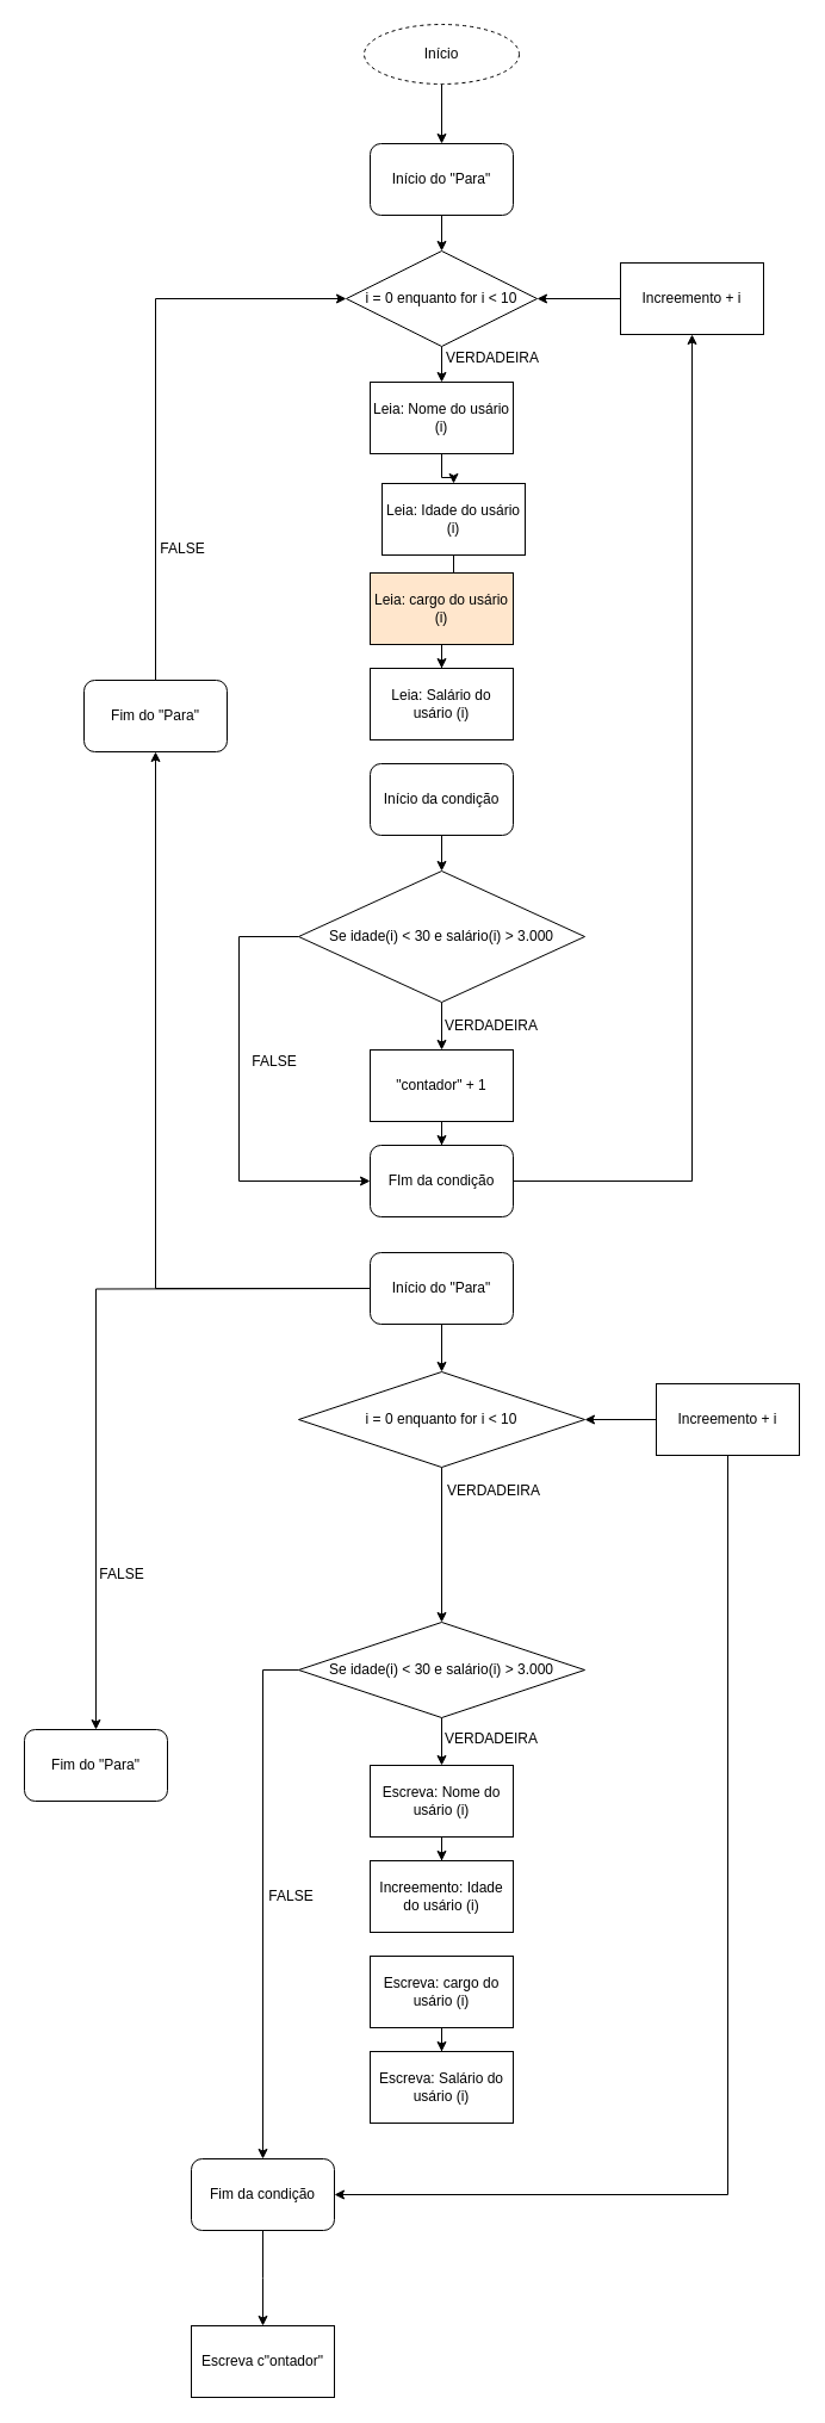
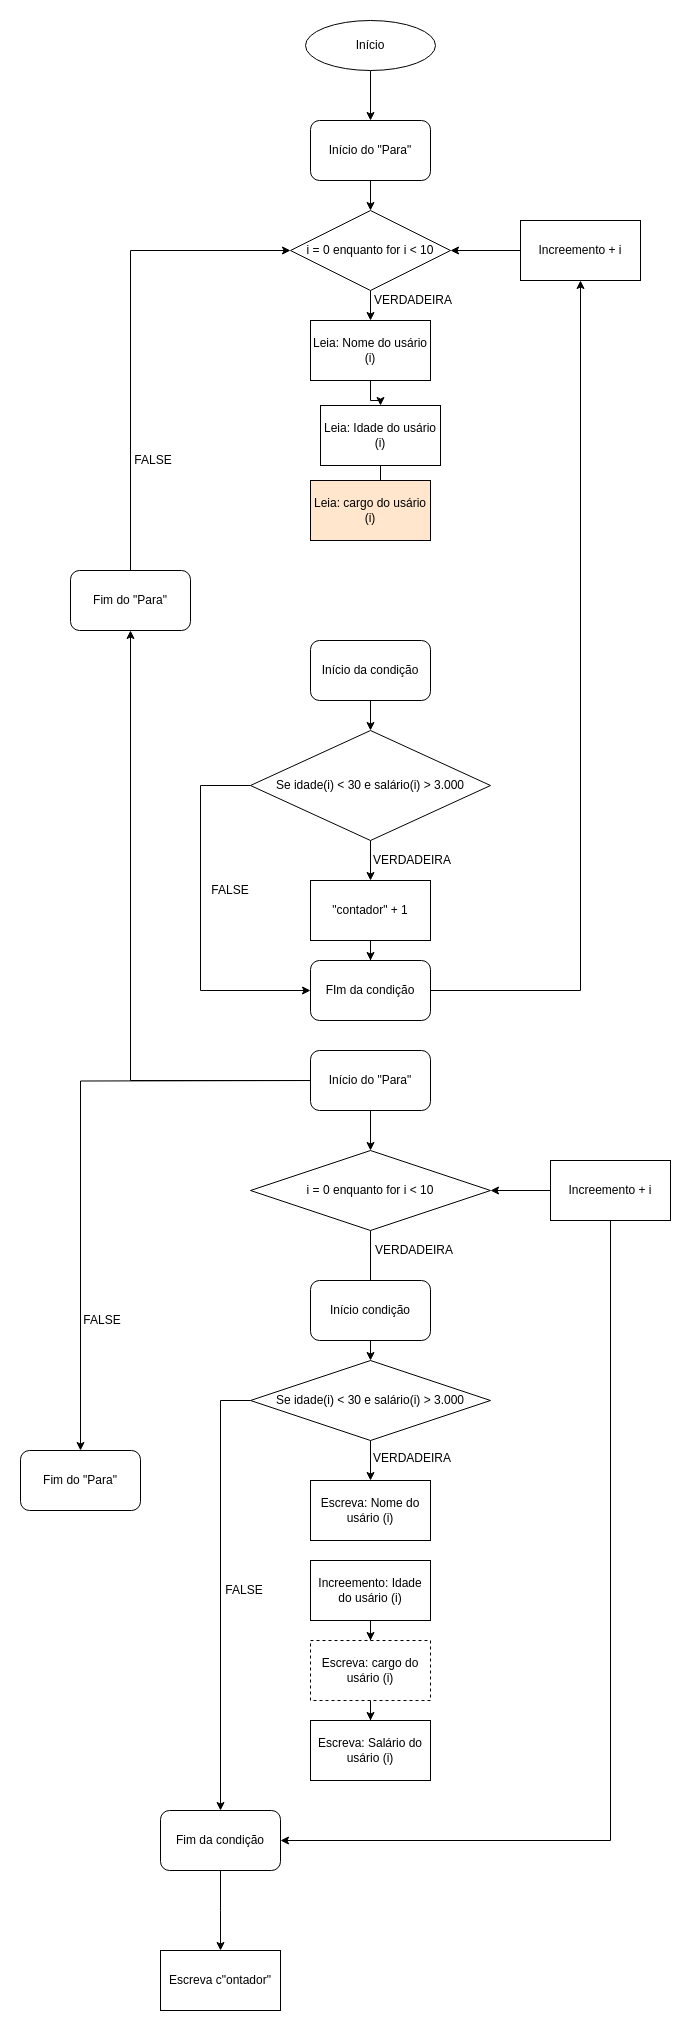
  <mxCell id="0" />
  <mxCell id="1" parent="0" />
  <mxCell id="2" style="edgeStyle=orthogonalEdgeStyle;rounded=0;orthogonalLoop=1;jettySize=auto;html=1;entryX=0.5;entryY=0;entryDx=0;entryDy=0;" edge="1" parent="1" source="3" target="55"><mxGeometry relative="1" as="geometry"><mxPoint x="370" y="100" as="targetPoint" /></mxGeometry></mxCell>
- <mxCell id="3" value="Início" style="ellipse;whiteSpace=wrap;html=1;dashed=1;" vertex="1" parent="1"><mxGeometry x="305" y="20" width="130" height="50" as="geometry" /></mxCell>
+ <mxCell id="3" value="Início" style="ellipse;whiteSpace=wrap;html=1;" vertex="1" parent="1"><mxGeometry x="305" y="20" width="130" height="50" as="geometry" /></mxCell>
  <mxCell id="4" style="edgeStyle=orthogonalEdgeStyle;rounded=0;orthogonalLoop=1;jettySize=auto;html=1;exitX=0.5;exitY=1;exitDx=0;exitDy=0;" edge="1" parent="1" source="5" target="7"><mxGeometry relative="1" as="geometry" /></mxCell>
  <mxCell id="5" value="i = 0 enquanto for i &amp;lt; 10" style="rhombus;whiteSpace=wrap;html=1;" vertex="1" parent="1"><mxGeometry x="290" y="210" width="160" height="80" as="geometry" /></mxCell>
  <mxCell id="6" value="" style="edgeStyle=orthogonalEdgeStyle;rounded=0;orthogonalLoop=1;jettySize=auto;html=1;" edge="1" parent="1" source="7" target="9"><mxGeometry relative="1" as="geometry" /></mxCell>
  <mxCell id="7" value="Leia: Nome do usário (i)" style="rounded=0;whiteSpace=wrap;html=1;" vertex="1" parent="1"><mxGeometry x="310" y="320" width="120" height="60" as="geometry" /></mxCell>
  <mxCell id="8" value="" style="edgeStyle=orthogonalEdgeStyle;rounded=0;orthogonalLoop=1;jettySize=auto;html=1;" edge="1" parent="1" source="9" target="11"><mxGeometry relative="1" as="geometry" /></mxCell>
  <mxCell id="9" value="Leia: Idade do usário (i)" style="rounded=0;whiteSpace=wrap;html=1;" vertex="1" parent="1"><mxGeometry x="320" y="405" width="120" height="60" as="geometry" /></mxCell>
- <mxCell id="10" style="edgeStyle=orthogonalEdgeStyle;rounded=0;orthogonalLoop=1;jettySize=auto;html=1;entryX=0.5;entryY=0;entryDx=0;entryDy=0;" edge="1" parent="1" source="11" target="12"><mxGeometry relative="1" as="geometry" /></mxCell>
  <mxCell id="11" value="Leia: cargo do usário (i)" style="rounded=0;whiteSpace=wrap;html=1;fillColor=#ffe6cc;" vertex="1" parent="1"><mxGeometry x="310" y="480" width="120" height="60" as="geometry" /></mxCell>
- <mxCell id="12" value="Leia: Salário do usário (i)" style="rounded=0;whiteSpace=wrap;html=1;" vertex="1" parent="1"><mxGeometry x="310" y="560" width="120" height="60" as="geometry" /></mxCell>
  <mxCell id="13" style="edgeStyle=orthogonalEdgeStyle;rounded=0;orthogonalLoop=1;jettySize=auto;html=1;entryX=1;entryY=0.5;entryDx=0;entryDy=0;" edge="1" parent="1" source="14" target="5"><mxGeometry relative="1" as="geometry"><mxPoint x="460" y="240" as="targetPoint" /></mxGeometry></mxCell>
  <mxCell id="14" value="Increemento + i" style="rounded=0;whiteSpace=wrap;html=1;" vertex="1" parent="1"><mxGeometry x="520" y="220" width="120" height="60" as="geometry" /></mxCell>
  <mxCell id="15" value="" style="edgeStyle=orthogonalEdgeStyle;rounded=0;orthogonalLoop=1;jettySize=auto;html=1;" edge="1" parent="1" source="17" target="20"><mxGeometry relative="1" as="geometry" /></mxCell>
  <mxCell id="16" style="edgeStyle=orthogonalEdgeStyle;rounded=0;orthogonalLoop=1;jettySize=auto;html=1;entryX=0;entryY=0.5;entryDx=0;entryDy=0;" edge="1" parent="1" source="17" target="49"><mxGeometry relative="1" as="geometry"><Array as="points"><mxPoint x="200" y="785" /><mxPoint x="200" y="990" /></Array></mxGeometry></mxCell>
  <mxCell id="17" value="Se idade(i) &amp;lt; 30 e salário(i) &amp;gt; 3.000" style="rhombus;whiteSpace=wrap;html=1;rounded=0;" vertex="1" parent="1"><mxGeometry x="250" y="730" width="240" height="110" as="geometry" /></mxCell>
  <mxCell id="18" style="edgeStyle=orthogonalEdgeStyle;rounded=0;orthogonalLoop=1;jettySize=auto;html=1;exitX=0.5;exitY=1;exitDx=0;exitDy=0;entryX=0.5;entryY=0;entryDx=0;entryDy=0;" edge="1" parent="1" target="5"><mxGeometry relative="1" as="geometry"><mxPoint x="370" y="180" as="sourcePoint" /></mxGeometry></mxCell>
  <mxCell id="19" style="edgeStyle=orthogonalEdgeStyle;rounded=0;orthogonalLoop=1;jettySize=auto;html=1;" edge="1" parent="1" source="20" target="49"><mxGeometry relative="1" as="geometry" /></mxCell>
  <mxCell id="20" value="&quot;contador&quot; + 1" style="whiteSpace=wrap;html=1;rounded=0;" vertex="1" parent="1"><mxGeometry x="310" y="880" width="120" height="60" as="geometry" /></mxCell>
  <mxCell id="21" style="edgeStyle=orthogonalEdgeStyle;rounded=0;orthogonalLoop=1;jettySize=auto;html=1;entryX=0;entryY=0.5;entryDx=0;entryDy=0;exitX=0.5;exitY=0;exitDx=0;exitDy=0;" edge="1" parent="1" source="54" target="5"><mxGeometry relative="1" as="geometry"><mxPoint x="130" y="245.429" as="targetPoint" /><mxPoint x="130" y="675" as="sourcePoint" /><Array as="points"><mxPoint x="130" y="250" /></Array></mxGeometry></mxCell>
  <mxCell id="22" value="FALSE" style="text;html=1;strokeColor=none;fillColor=none;align=center;verticalAlign=middle;whiteSpace=wrap;rounded=0;" vertex="1" parent="1"><mxGeometry x="133" y="450" width="40" height="20" as="geometry" /></mxCell>
  <mxCell id="23" value="" style="edgeStyle=orthogonalEdgeStyle;rounded=0;orthogonalLoop=1;jettySize=auto;html=1;exitX=0.5;exitY=1;exitDx=0;exitDy=0;" edge="1" parent="1" source="57" target="25"><mxGeometry relative="1" as="geometry"><mxPoint x="370" y="1120" as="sourcePoint" /></mxGeometry></mxCell>
  <mxCell id="24" value="" style="edgeStyle=orthogonalEdgeStyle;rounded=0;orthogonalLoop=1;jettySize=auto;html=1;" edge="1" parent="1" source="25" target="28"><mxGeometry relative="1" as="geometry" /></mxCell>
  <mxCell id="25" value="&lt;span&gt;i = 0 enquanto for i &amp;lt; 10&lt;/span&gt;" style="rhombus;whiteSpace=wrap;html=1;" vertex="1" parent="1"><mxGeometry x="250" y="1150" width="240" height="80" as="geometry" /></mxCell>
  <mxCell id="26" value="" style="edgeStyle=orthogonalEdgeStyle;rounded=0;orthogonalLoop=1;jettySize=auto;html=1;" edge="1" parent="1" source="28" target="30"><mxGeometry relative="1" as="geometry" /></mxCell>
  <mxCell id="27" style="edgeStyle=orthogonalEdgeStyle;rounded=0;orthogonalLoop=1;jettySize=auto;html=1;entryX=0.5;entryY=0;entryDx=0;entryDy=0;exitX=0;exitY=0.5;exitDx=0;exitDy=0;" edge="1" parent="1" source="28" target="39"><mxGeometry relative="1" as="geometry"><mxPoint x="220" y="1690" as="targetPoint" /><Array as="points"><mxPoint x="220" y="1400" /></Array></mxGeometry></mxCell>
  <mxCell id="28" value="Se idade(i) &amp;lt; 30 e salário(i) &amp;gt; 3.000" style="rhombus;whiteSpace=wrap;html=1;" vertex="1" parent="1"><mxGeometry x="250" y="1360" width="240" height="80" as="geometry" /></mxCell>
- <mxCell id="29" value="" style="edgeStyle=orthogonalEdgeStyle;rounded=0;orthogonalLoop=1;jettySize=auto;html=1;" edge="1" parent="1" source="30" target="32"><mxGeometry relative="1" as="geometry" /></mxCell>
  <mxCell id="30" value="&lt;span&gt;Escreva: Nome do usário (i)&lt;/span&gt;" style="whiteSpace=wrap;html=1;" vertex="1" parent="1"><mxGeometry x="310" y="1480" width="120" height="60" as="geometry" /></mxCell>
+ <mxCell id="31" value="" style="edgeStyle=orthogonalEdgeStyle;rounded=0;orthogonalLoop=1;jettySize=auto;html=1;" edge="1" parent="1" source="32" target="34"><mxGeometry relative="1" as="geometry" /></mxCell>
  <mxCell id="32" value="&lt;span&gt;Increemento: Idade do usário (i)&lt;/span&gt;" style="whiteSpace=wrap;html=1;" vertex="1" parent="1"><mxGeometry x="310" y="1560" width="120" height="60" as="geometry" /></mxCell>
  <mxCell id="33" value="" style="edgeStyle=orthogonalEdgeStyle;rounded=0;orthogonalLoop=1;jettySize=auto;html=1;" edge="1" parent="1" source="34" target="35"><mxGeometry relative="1" as="geometry" /></mxCell>
- <mxCell id="34" value="&lt;span&gt;Escreva: cargo do usário (i)&lt;/span&gt;" style="whiteSpace=wrap;html=1;" vertex="1" parent="1"><mxGeometry x="310" y="1640" width="120" height="60" as="geometry" /></mxCell>
+ <mxCell id="34" value="&lt;span&gt;Escreva: cargo do usário (i)&lt;/span&gt;" style="whiteSpace=wrap;html=1;dashed=1;" vertex="1" parent="1"><mxGeometry x="310" y="1640" width="120" height="60" as="geometry" /></mxCell>
  <mxCell id="35" value="&lt;span&gt;Escreva: Salário do usário (i)&lt;/span&gt;" style="whiteSpace=wrap;html=1;" vertex="1" parent="1"><mxGeometry x="310" y="1720" width="120" height="60" as="geometry" /></mxCell>
  <mxCell id="36" style="edgeStyle=orthogonalEdgeStyle;rounded=0;orthogonalLoop=1;jettySize=auto;html=1;" edge="1" parent="1" target="40"><mxGeometry relative="1" as="geometry"><mxPoint x="310" y="1080.034" as="sourcePoint" /></mxGeometry></mxCell>
+ <mxCell id="37" value="Início condição" style="rounded=1;whiteSpace=wrap;html=1;" vertex="1" parent="1"><mxGeometry x="310" y="1280" width="120" height="60" as="geometry" /></mxCell>
  <mxCell id="38" value="" style="edgeStyle=orthogonalEdgeStyle;rounded=0;orthogonalLoop=1;jettySize=auto;html=1;" edge="1" parent="1" source="39"><mxGeometry relative="1" as="geometry"><mxPoint x="220" y="1950" as="targetPoint" /></mxGeometry></mxCell>
  <mxCell id="39" value="Fim da condição" style="rounded=1;whiteSpace=wrap;html=1;" vertex="1" parent="1"><mxGeometry x="160" y="1810" width="120" height="60" as="geometry" /></mxCell>
  <mxCell id="40" value="Fim do &quot;Para&quot;" style="rounded=1;whiteSpace=wrap;html=1;" vertex="1" parent="1"><mxGeometry x="20" y="1450" width="120" height="60" as="geometry" /></mxCell>
  <mxCell id="41" value="FALSE" style="text;html=1;strokeColor=none;fillColor=none;align=center;verticalAlign=middle;whiteSpace=wrap;rounded=0;" vertex="1" parent="1"><mxGeometry x="82" y="1310" width="40" height="20" as="geometry" /></mxCell>
  <mxCell id="42" value="FALSE" style="text;html=1;strokeColor=none;fillColor=none;align=center;verticalAlign=middle;whiteSpace=wrap;rounded=0;" vertex="1" parent="1"><mxGeometry x="224" y="1580" width="40" height="20" as="geometry" /></mxCell>
  <mxCell id="43" style="edgeStyle=orthogonalEdgeStyle;rounded=0;orthogonalLoop=1;jettySize=auto;html=1;entryX=1;entryY=0.5;entryDx=0;entryDy=0;" edge="1" parent="1" source="45" target="25"><mxGeometry relative="1" as="geometry" /></mxCell>
  <mxCell id="44" style="edgeStyle=orthogonalEdgeStyle;rounded=0;orthogonalLoop=1;jettySize=auto;html=1;entryX=1;entryY=0.5;entryDx=0;entryDy=0;" edge="1" parent="1" source="45" target="39"><mxGeometry relative="1" as="geometry"><Array as="points"><mxPoint x="610" y="1840" /></Array></mxGeometry></mxCell>
  <mxCell id="45" value="Increemento + i" style="whiteSpace=wrap;html=1;rounded=0;" vertex="1" parent="1"><mxGeometry x="550" y="1160" width="120" height="60" as="geometry" /></mxCell>
  <mxCell id="46" style="edgeStyle=orthogonalEdgeStyle;rounded=0;orthogonalLoop=1;jettySize=auto;html=1;exitX=0.5;exitY=1;exitDx=0;exitDy=0;" edge="1" parent="1" source="47" target="17"><mxGeometry relative="1" as="geometry" /></mxCell>
  <mxCell id="47" value="Início da condição" style="rounded=1;whiteSpace=wrap;html=1;" vertex="1" parent="1"><mxGeometry x="310" y="640" width="120" height="60" as="geometry" /></mxCell>
  <mxCell id="48" style="edgeStyle=orthogonalEdgeStyle;rounded=0;orthogonalLoop=1;jettySize=auto;html=1;exitX=1;exitY=0.5;exitDx=0;exitDy=0;entryX=0.5;entryY=1;entryDx=0;entryDy=0;" edge="1" parent="1" source="49" target="14"><mxGeometry relative="1" as="geometry" /></mxCell>
  <mxCell id="49" value="FIm da condição" style="rounded=1;whiteSpace=wrap;html=1;" vertex="1" parent="1"><mxGeometry x="310" y="960" width="120" height="60" as="geometry" /></mxCell>
  <mxCell id="50" value="VERDADEIRA" style="text;html=1;strokeColor=none;fillColor=none;align=center;verticalAlign=middle;whiteSpace=wrap;rounded=0;" vertex="1" parent="1"><mxGeometry x="393" y="290" width="40" height="20" as="geometry" /></mxCell>
  <mxCell id="51" value="VERDADEIRA" style="text;html=1;strokeColor=none;fillColor=none;align=center;verticalAlign=middle;whiteSpace=wrap;rounded=0;" vertex="1" parent="1"><mxGeometry x="394" y="1240" width="40" height="20" as="geometry" /></mxCell>
  <mxCell id="52" value="VERDADEIRA" style="text;html=1;strokeColor=none;fillColor=none;align=center;verticalAlign=middle;whiteSpace=wrap;rounded=0;" vertex="1" parent="1"><mxGeometry x="392" y="1448" width="40" height="20" as="geometry" /></mxCell>
  <mxCell id="53" value="Escreva c&quot;ontador&quot;" style="rounded=0;whiteSpace=wrap;html=1;" vertex="1" parent="1"><mxGeometry x="160" y="1950" width="120" height="60" as="geometry" /></mxCell>
  <mxCell id="54" value="&lt;span&gt;Fim do &quot;Para&quot;&lt;/span&gt;" style="rounded=1;whiteSpace=wrap;html=1;" vertex="1" parent="1"><mxGeometry x="70" y="570" width="120" height="60" as="geometry" /></mxCell>
  <mxCell id="55" value="Início do &quot;Para&quot;" style="rounded=1;whiteSpace=wrap;html=1;" vertex="1" parent="1"><mxGeometry x="310" y="120" width="120" height="60" as="geometry" /></mxCell>
  <mxCell id="56" style="edgeStyle=orthogonalEdgeStyle;rounded=0;orthogonalLoop=1;jettySize=auto;html=1;entryX=0.5;entryY=1;entryDx=0;entryDy=0;" edge="1" parent="1" source="57" target="54"><mxGeometry relative="1" as="geometry" /></mxCell>
  <mxCell id="57" value="Início do &quot;Para&quot;" style="rounded=1;whiteSpace=wrap;html=1;" vertex="1" parent="1"><mxGeometry x="310" y="1050" width="120" height="60" as="geometry" /></mxCell>
  <mxCell id="58" value="VERDADEIRA" style="text;html=1;strokeColor=none;fillColor=none;align=center;verticalAlign=middle;whiteSpace=wrap;rounded=0;" vertex="1" parent="1"><mxGeometry x="392" y="850" width="40" height="20" as="geometry" /></mxCell>
  <mxCell id="59" value="FALSE" style="text;html=1;strokeColor=none;fillColor=none;align=center;verticalAlign=middle;whiteSpace=wrap;rounded=0;" vertex="1" parent="1"><mxGeometry x="210" y="880" width="40" height="20" as="geometry" /></mxCell>
